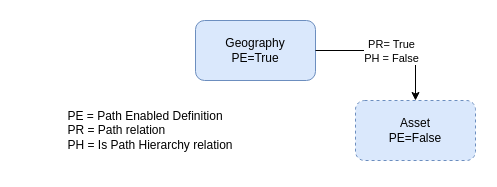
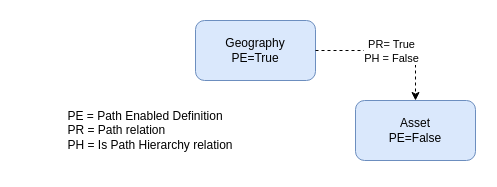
  <mxCell id="0" />
  <mxCell id="1" parent="0" />
  <mxCell id="2" value="Geography&lt;div&gt;PE=True&lt;/div&gt;" style="rounded=1;whiteSpace=wrap;html=1;fillColor=#dae8fc;strokeColor=#6c8ebf;" parent="1" vertex="1"><mxGeometry x="195" y="20" width="120" height="60" as="geometry" /></mxCell>
- <mxCell id="3" value="Asset&lt;br&gt;&lt;div&gt;PE=False&lt;/div&gt;" style="rounded=1;whiteSpace=wrap;html=1;fillColor=#dae8fc;strokeColor=#6c8ebf;dashed=1;" parent="1" vertex="1"><mxGeometry x="355" y="100" width="120" height="60" as="geometry" /></mxCell>
- <mxCell id="4" value="" style="endArrow=classic;html=1;rounded=0;exitX=1;exitY=0.5;exitDx=0;exitDy=0;entryX=0.5;entryY=0;entryDx=0;entryDy=0;edgeStyle=orthogonalEdgeStyle;" parent="1" source="2" target="3" edge="1"><mxGeometry relative="1" as="geometry"><mxPoint x="225" y="50" as="sourcePoint" /><mxPoint x="325" y="50" as="targetPoint" /></mxGeometry></mxCell>
+ <mxCell id="3" value="Asset&lt;br&gt;&lt;div&gt;PE=False&lt;/div&gt;" style="rounded=1;whiteSpace=wrap;html=1;fillColor=#dae8fc;strokeColor=#6c8ebf;" parent="1" vertex="1"><mxGeometry x="355" y="100" width="120" height="60" as="geometry" /></mxCell>
+ <mxCell id="4" value="" style="endArrow=classic;html=1;rounded=0;exitX=1;exitY=0.5;exitDx=0;exitDy=0;entryX=0.5;entryY=0;entryDx=0;entryDy=0;edgeStyle=orthogonalEdgeStyle;dashed=1;" parent="1" source="2" target="3" edge="1"><mxGeometry relative="1" as="geometry"><mxPoint x="225" y="50" as="sourcePoint" /><mxPoint x="325" y="50" as="targetPoint" /></mxGeometry></mxCell>
  <mxCell id="5" value="PR= True&lt;div&gt;PH = False&lt;/div&gt;" style="edgeLabel;resizable=0;html=1;;align=center;verticalAlign=middle;" parent="4" connectable="0" vertex="1"><mxGeometry relative="1" as="geometry" /></mxCell>
  <mxCell id="6" value="&lt;div style=&quot;text-align: left;&quot;&gt;PE = Path Enabled Definition&lt;/div&gt;&lt;div style=&quot;text-align: left;&quot;&gt;PR = Path relation&lt;/div&gt;&lt;div style=&quot;text-align: left;&quot;&gt;PH = Is Path Hierarchy relation&lt;/div&gt;" style="text;html=1;align=center;verticalAlign=middle;whiteSpace=wrap;rounded=0;" parent="1" vertex="1"><mxGeometry x="20" y="95" width="260" height="70" as="geometry" /></mxCell>
